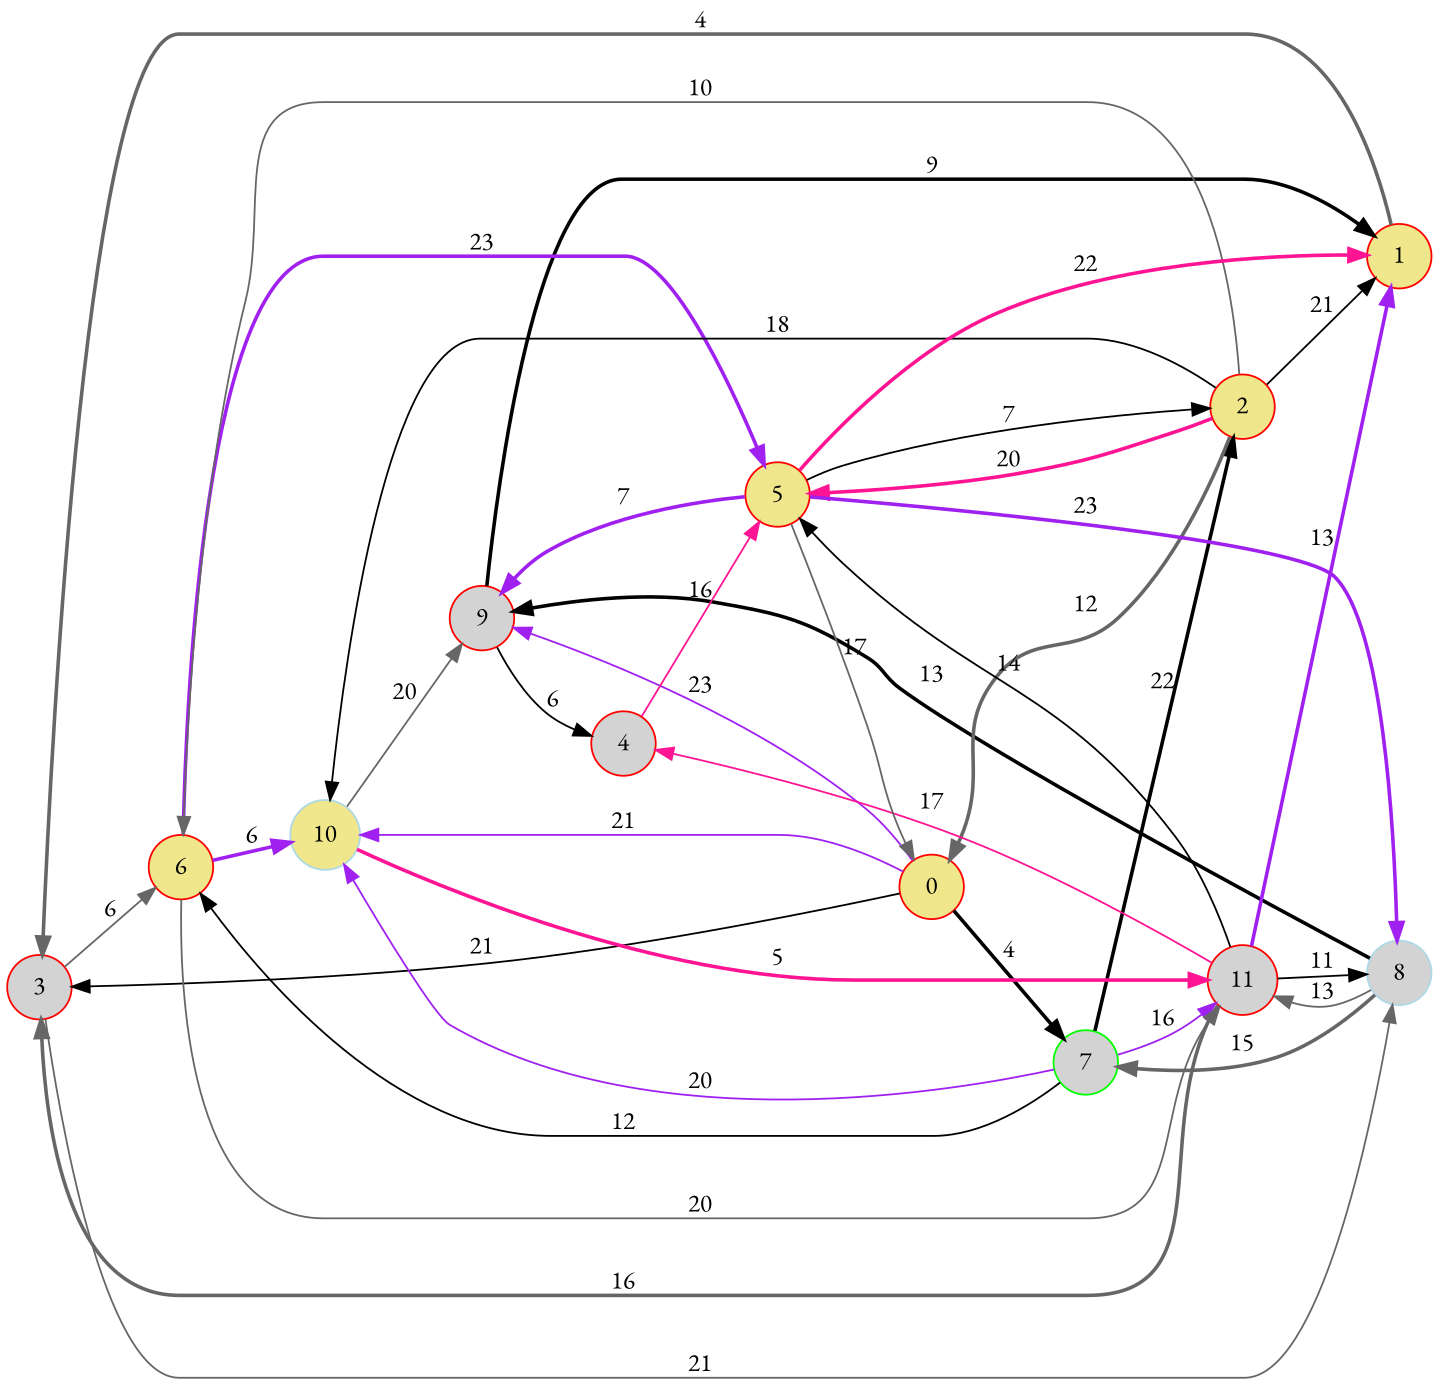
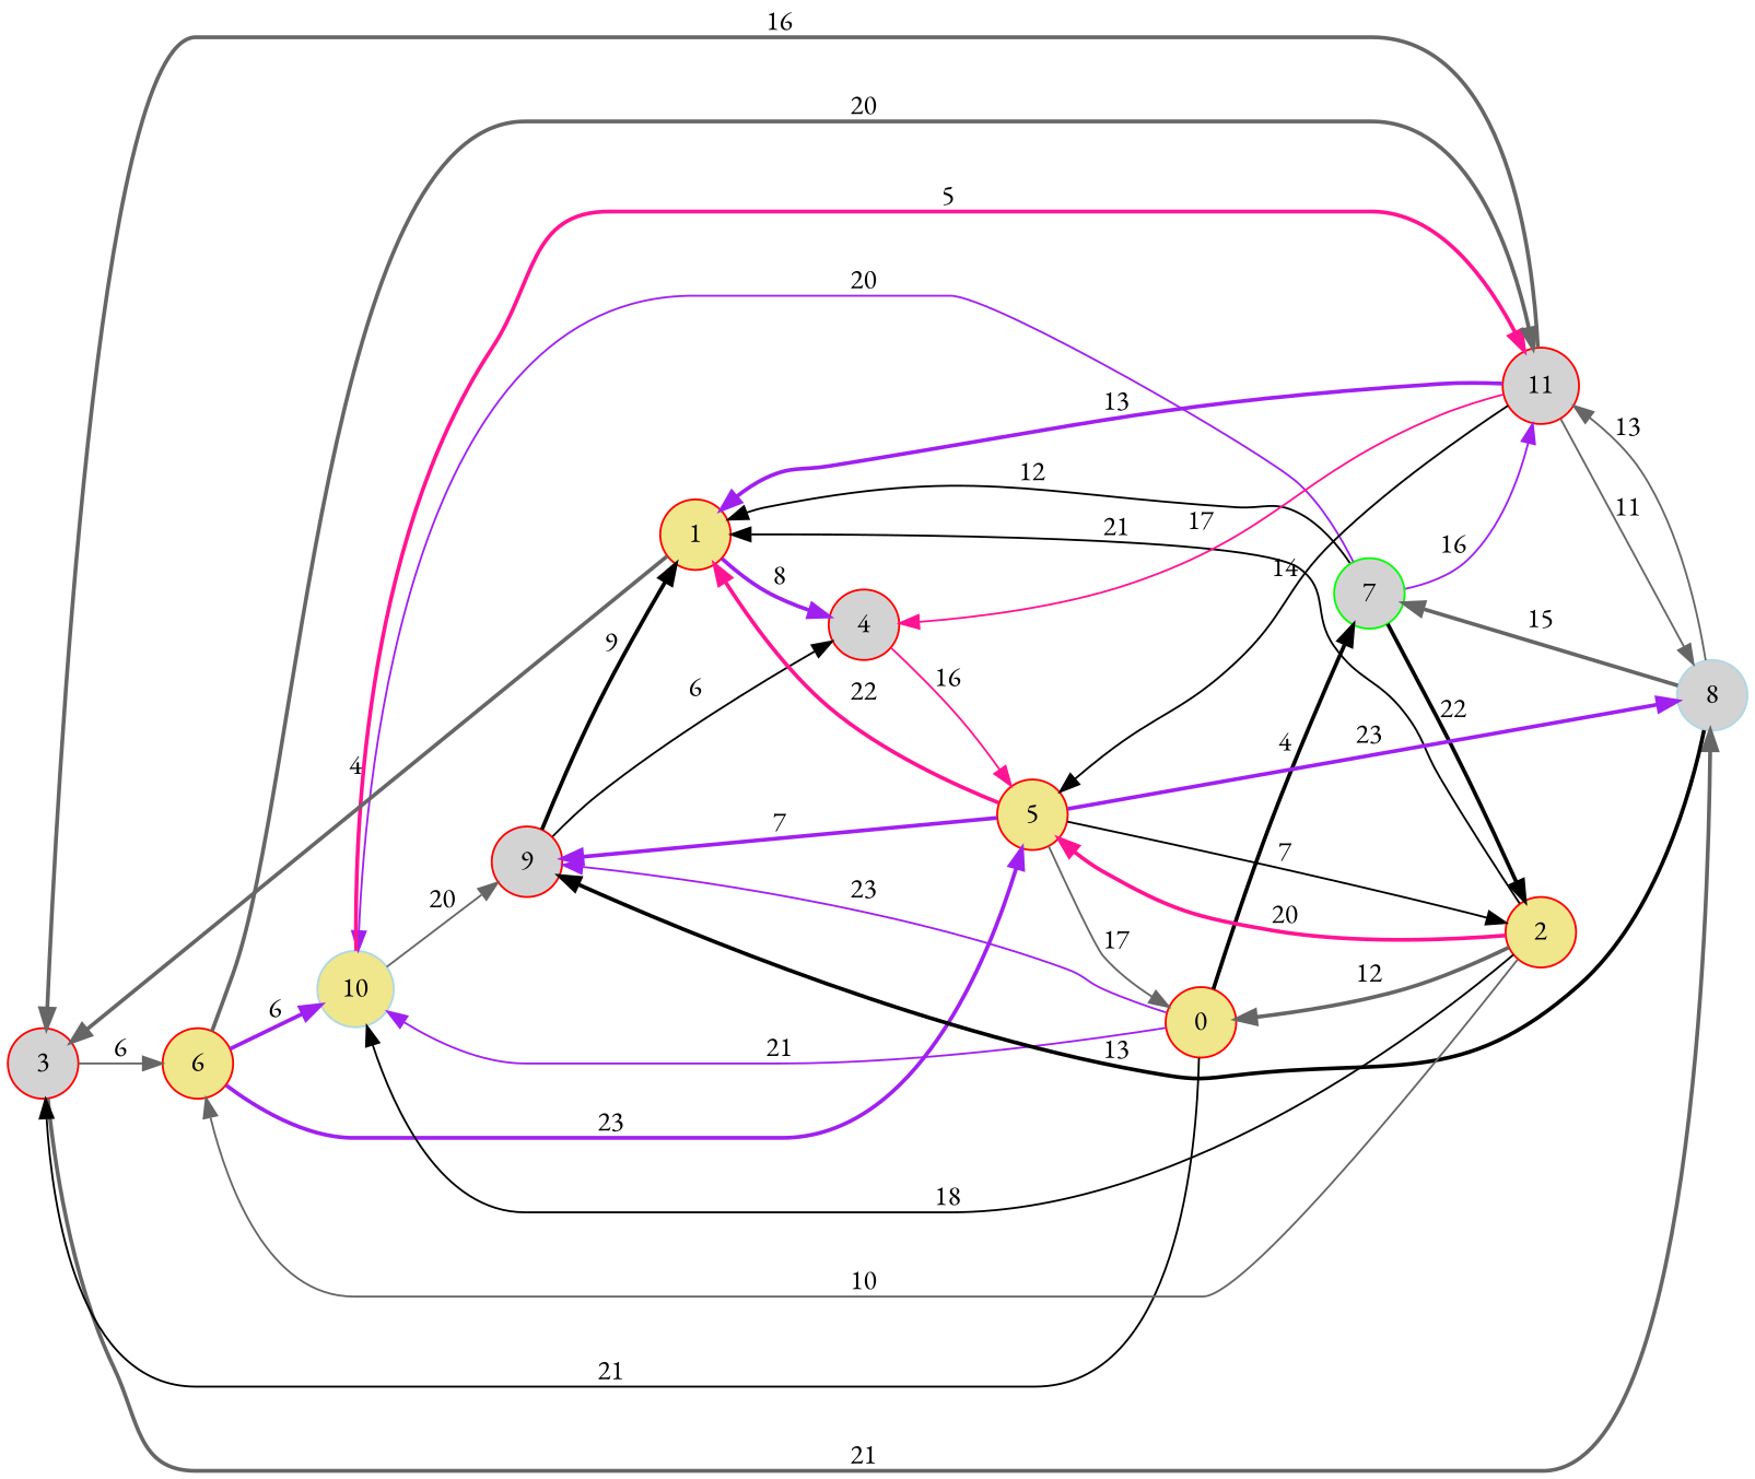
  digraph {
    fontname="EB Garamond"
    rankdir=LR
    node [color=red fillcolor=lightgrey fontname="EB Garamond" shape=circle style=filled]
    edge [color=black fontname="EB Garamond" style=solid]
    3
    0 [fillcolor=khaki]
    7 [color=green]
    9
    10 [color=lightblue fillcolor=khaki]
    6 [fillcolor=khaki]
    8 [color=lightblue]
    2 [fillcolor=khaki]
    11
    1 [fillcolor=khaki]
    4
    5 [fillcolor=khaki]
    3 -> 6 [color=gray40 label=6]
-   3 -> 8 [color=gray40 label=21]
+   3 -> 8 [color=gray40 label=21 style=bold]
    0 -> 3 [label=21]
    0 -> 7 [label=4 style=bold]
    0 -> 9 [color=purple label=23]
    0 -> 10 [color=purple label=21]
    7 -> 10 [color=purple label=20]
-   7 -> 6 [label=12]
+   7 -> 1 [label=12]
    7 -> 2 [label=22 style=bold]
    7 -> 11 [color=purple label=16]
    9 -> 1 [label=9 style=bold]
    9 -> 4 [label=6]
    10 -> 9 [color=gray40 label=20]
    10 -> 11 [color=deeppink label=5 style=bold]
    6 -> 10 [color=purple label=6 style=bold]
-   6 -> 11 [color=gray40 label=20]
+   6 -> 11 [color=gray40 label=20 style=bold]
    6 -> 5 [color=purple label=23 style=bold]
    8 -> 7 [color=gray40 label=15 style=bold]
    8 -> 9 [label=13 style=bold]
    8 -> 11 [color=gray40 label=13]
    2 -> 0 [color=gray40 label=12 style=bold]
    2 -> 10 [label=18]
    2 -> 6 [color=gray40 label=10]
    2 -> 1 [label=21]
    2 -> 5 [color=deeppink label=20 style=bold]
    11 -> 3 [color=gray40 label=16 style=bold]
-   11 -> 8 [label=11]
+   11 -> 8 [color=gray40 label=11]
    11 -> 1 [color=purple label=13 style=bold]
    11 -> 4 [color=deeppink label=17]
    11 -> 5 [label=14]
    1 -> 3 [color=gray40 label=4 style=bold]
+   1 -> 4 [color=purple label=8 style=bold]
    4 -> 5 [color=deeppink label=16]
    5 -> 0 [color=gray40 label=17]
    5 -> 9 [color=purple label=7 style=bold]
    5 -> 8 [color=purple label=23 style=bold]
    5 -> 2 [label=7]
    5 -> 1 [color=deeppink label=22 style=bold]
  }
